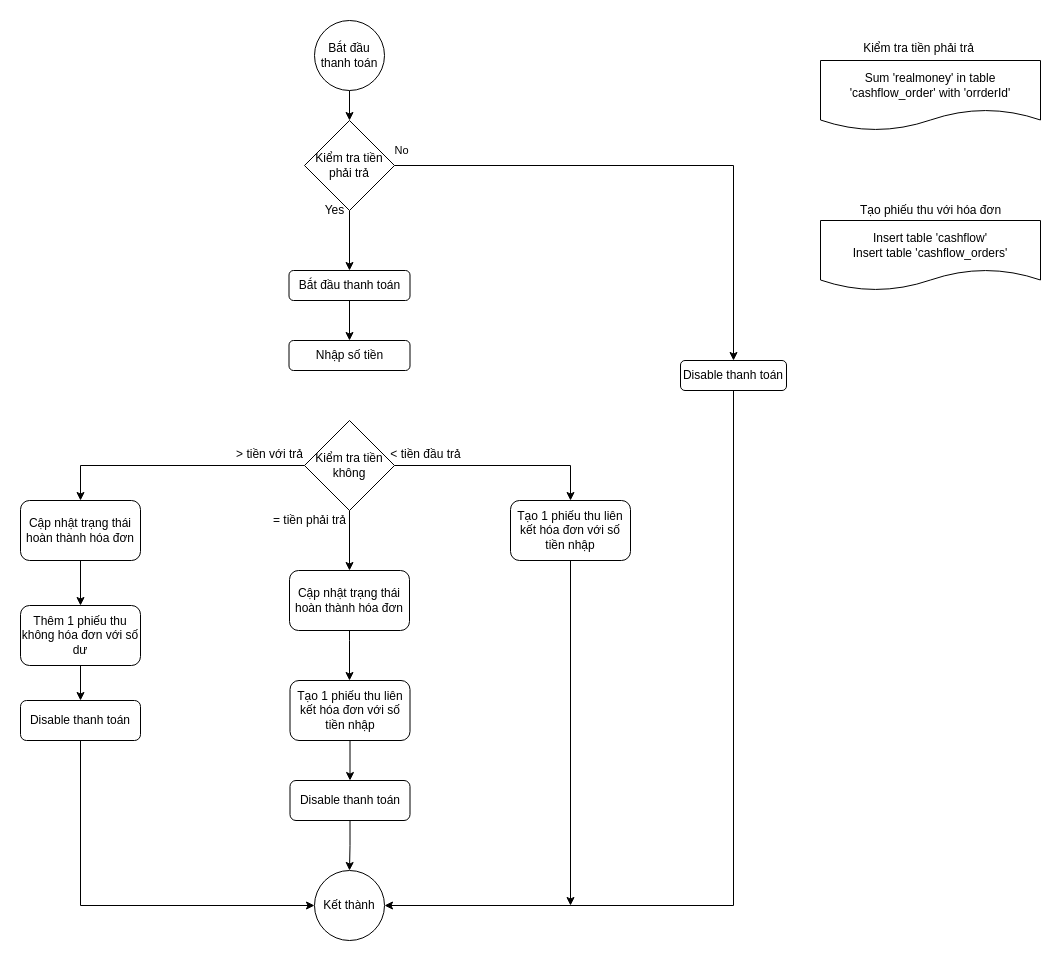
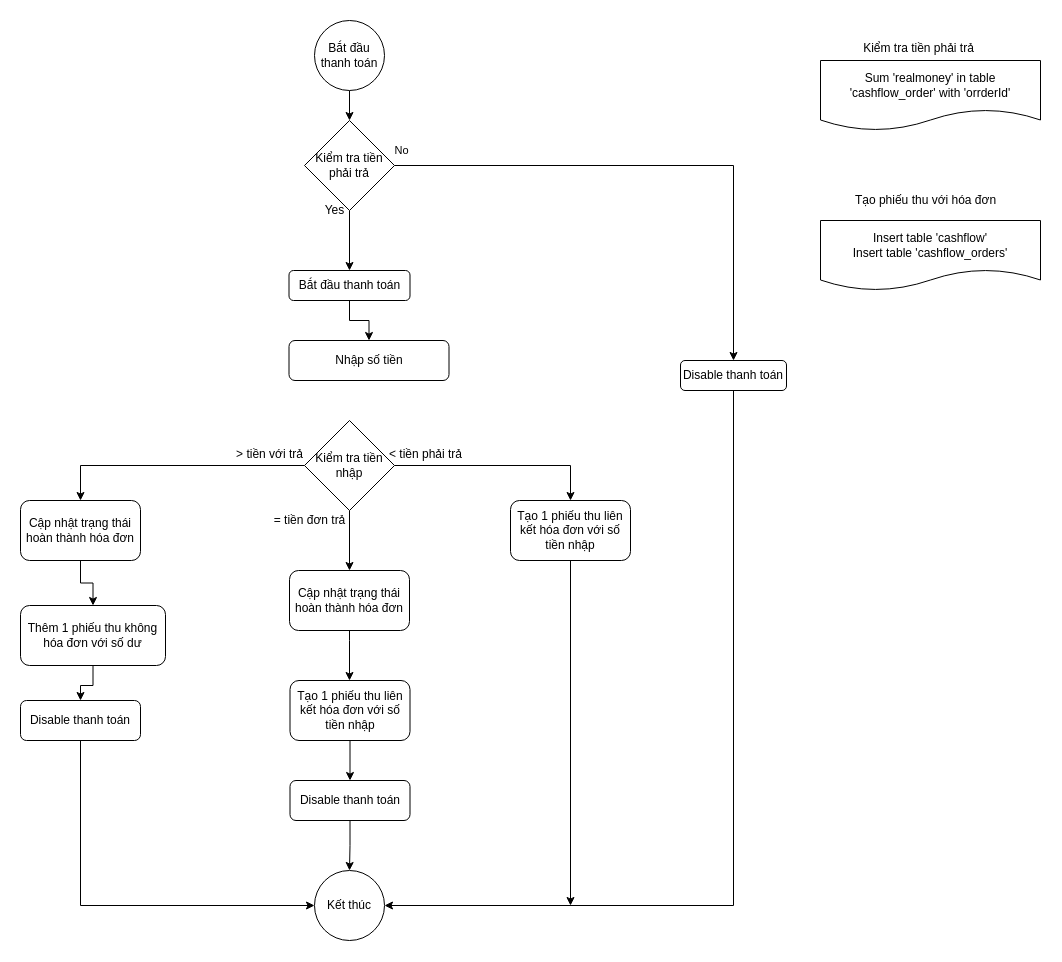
  <mxCell id="0" />
  <mxCell id="1" parent="0" />
  <mxCell id="2" style="edgeStyle=orthogonalEdgeStyle;rounded=0;orthogonalLoop=1;jettySize=auto;html=1;" edge="1" parent="1" source="3" target="9"><mxGeometry relative="1" as="geometry" /></mxCell>
  <mxCell id="3" value="Bắt đầu thanh toán" style="ellipse;whiteSpace=wrap;html=1;aspect=fixed;" vertex="1" parent="1"><mxGeometry x="314" width="70" height="70" as="geometry" y="20" /></mxCell>
  <mxCell id="4" style="edgeStyle=orthogonalEdgeStyle;rounded=0;orthogonalLoop=1;jettySize=auto;html=1;entryX=1;entryY=0.5;entryDx=0;entryDy=0;" edge="1" parent="1" source="5" target="10"><mxGeometry relative="1" as="geometry"><Array as="points"><mxPoint x="733" y="905" /></Array></mxGeometry></mxCell>
  <mxCell id="5" value="Disable thanh toán" style="rounded=1;whiteSpace=wrap;html=1;" vertex="1" parent="1"><mxGeometry x="680" y="360" width="106" height="30" as="geometry" /></mxCell>
  <mxCell id="6" style="edgeStyle=orthogonalEdgeStyle;rounded=0;orthogonalLoop=1;jettySize=auto;html=1;entryX=0.5;entryY=0;entryDx=0;entryDy=0;" edge="1" parent="1" source="9" target="5"><mxGeometry relative="1" as="geometry" /></mxCell>
  <mxCell id="7" value="No" style="edgeLabel;html=1;align=center;verticalAlign=middle;resizable=0;points=[];" vertex="1" connectable="0" parent="6"><mxGeometry x="-0.44" y="-3" relative="1" as="geometry"><mxPoint x="-143.35" y="-18.06" as="offset" /></mxGeometry></mxCell>
  <mxCell id="8" style="edgeStyle=orthogonalEdgeStyle;rounded=0;orthogonalLoop=1;jettySize=auto;html=1;" edge="1" parent="1" source="9" target="12"><mxGeometry relative="1" as="geometry" /></mxCell>
  <mxCell id="9" value="Kiểm tra tiền phải trả" style="rhombus;whiteSpace=wrap;html=1;" vertex="1" parent="1"><mxGeometry x="304" y="120" width="90" height="90" as="geometry" /></mxCell>
- <mxCell id="10" value="Kết thành" style="ellipse;whiteSpace=wrap;html=1;aspect=fixed;" vertex="1" parent="1"><mxGeometry x="314" y="870" width="70" height="70" as="geometry" /></mxCell>
+ <mxCell id="10" value="Kết thúc" style="ellipse;whiteSpace=wrap;html=1;aspect=fixed;" vertex="1" parent="1"><mxGeometry x="314" y="870" width="70" height="70" as="geometry" /></mxCell>
  <mxCell id="11" style="edgeStyle=orthogonalEdgeStyle;rounded=0;orthogonalLoop=1;jettySize=auto;html=1;entryX=0.5;entryY=0;entryDx=0;entryDy=0;" edge="1" parent="1" source="12" target="14"><mxGeometry relative="1" as="geometry" /></mxCell>
  <mxCell id="12" value="Bắt đầu thanh toán" style="rounded=1;whiteSpace=wrap;html=1;" vertex="1" parent="1"><mxGeometry x="288.5" y="270" width="121" height="30" as="geometry" /></mxCell>
  <mxCell id="13" value="Yes" style="text;html=1;align=center;verticalAlign=middle;resizable=0;points=[];autosize=1;" vertex="1" parent="1"><mxGeometry x="314" y="200" width="40" height="20" as="geometry" /></mxCell>
- <mxCell id="14" value="Nhập số tiền" style="rounded=1;whiteSpace=wrap;html=1;" vertex="1" parent="1"><mxGeometry x="288.5" y="340" width="121" height="30" as="geometry" /></mxCell>
+ <mxCell id="14" value="Nhập số tiền" style="rounded=1;whiteSpace=wrap;html=1;" vertex="1" parent="1"><mxGeometry x="288.5" y="340" width="160" height="40" as="geometry" /></mxCell>
  <mxCell id="15" style="edgeStyle=orthogonalEdgeStyle;rounded=0;orthogonalLoop=1;jettySize=auto;html=1;entryX=0.5;entryY=0;entryDx=0;entryDy=0;" edge="1" parent="1" source="18" target="20"><mxGeometry relative="1" as="geometry" /></mxCell>
  <mxCell id="16" style="edgeStyle=orthogonalEdgeStyle;rounded=0;orthogonalLoop=1;jettySize=auto;html=1;" edge="1" parent="1" source="18" target="22"><mxGeometry relative="1" as="geometry" /></mxCell>
  <mxCell id="17" style="edgeStyle=orthogonalEdgeStyle;rounded=0;orthogonalLoop=1;jettySize=auto;html=1;entryX=0.5;entryY=0;entryDx=0;entryDy=0;" edge="1" parent="1" source="18" target="24"><mxGeometry relative="1" as="geometry" /></mxCell>
- <mxCell id="18" value="Kiểm tra tiền không" style="rhombus;whiteSpace=wrap;html=1;" vertex="1" parent="1"><mxGeometry x="304" y="420" width="90" height="90" as="geometry" /></mxCell>
+ <mxCell id="18" value="Kiểm tra tiền nhập" style="rhombus;whiteSpace=wrap;html=1;" vertex="1" parent="1"><mxGeometry x="304" y="420" width="90" height="90" as="geometry" /></mxCell>
  <mxCell id="19" style="edgeStyle=orthogonalEdgeStyle;rounded=0;orthogonalLoop=1;jettySize=auto;html=1;" edge="1" parent="1" source="20" target="26"><mxGeometry relative="1" as="geometry" /></mxCell>
  <mxCell id="20" value="Cập nhật trạng thái hoàn thành hóa đơn" style="rounded=1;whiteSpace=wrap;html=1;" vertex="1" parent="1"><mxGeometry x="20" y="500" width="120" height="60" as="geometry" /></mxCell>
  <mxCell id="21" style="edgeStyle=orthogonalEdgeStyle;rounded=0;orthogonalLoop=1;jettySize=auto;html=1;endArrow=classic;endFill=1;" edge="1" parent="1" source="22" target="39"><mxGeometry relative="1" as="geometry"><Array as="points"><mxPoint x="349" y="640" /><mxPoint x="349" y="640" /></Array></mxGeometry></mxCell>
  <mxCell id="22" value="Cập nhật trạng thái hoàn thành hóa đơn" style="rounded=1;whiteSpace=wrap;html=1;" vertex="1" parent="1"><mxGeometry x="289" y="570" width="120" height="60" as="geometry" /></mxCell>
  <mxCell id="23" style="edgeStyle=orthogonalEdgeStyle;rounded=0;orthogonalLoop=1;jettySize=auto;html=1;endArrow=classic;endFill=1;" edge="1" parent="1" source="24"><mxGeometry relative="1" as="geometry"><mxPoint x="570" y="905" as="targetPoint" /><mxPoint x="570" y="565" as="sourcePoint" /></mxGeometry></mxCell>
  <mxCell id="24" value="Tạo 1 phiếu thu liên kết hóa đơn với số tiền nhập" style="rounded=1;whiteSpace=wrap;html=1;" vertex="1" parent="1"><mxGeometry x="510" y="500" width="120" height="60" as="geometry" /></mxCell>
  <mxCell id="25" style="edgeStyle=orthogonalEdgeStyle;rounded=0;orthogonalLoop=1;jettySize=auto;html=1;" edge="1" parent="1" source="26" target="31"><mxGeometry relative="1" as="geometry" /></mxCell>
- <mxCell id="26" value="Thêm 1 phiếu thu không hóa đơn với số dư" style="rounded=1;whiteSpace=wrap;html=1;" vertex="1" parent="1"><mxGeometry x="20" y="605" width="120" height="60" as="geometry" /></mxCell>
+ <mxCell id="26" value="Thêm 1 phiếu thu không hóa đơn với số dư" style="rounded=1;whiteSpace=wrap;html=1;" vertex="1" parent="1"><mxGeometry x="20" y="605" width="145" height="60" as="geometry" /></mxCell>
  <mxCell id="27" value="&amp;gt; tiền với trả" style="text;html=1;align=center;verticalAlign=middle;resizable=0;points=[];autosize=1;" vertex="1" parent="1"><mxGeometry x="224" y="444" width="90" height="20" as="geometry" /></mxCell>
- <mxCell id="28" value="= tiền phải trả" style="text;html=1;align=center;verticalAlign=middle;resizable=0;points=[];autosize=1;" vertex="1" parent="1"><mxGeometry x="264" y="510" width="90" height="20" as="geometry" /></mxCell>
- <mxCell id="29" value="&amp;lt; tiền đầu trả" style="text;html=1;align=center;verticalAlign=middle;resizable=0;points=[];autosize=1;" vertex="1" parent="1"><mxGeometry x="380" y="444" width="90" height="20" as="geometry" /></mxCell>
+ <mxCell id="28" value="= tiền đơn trả" style="text;html=1;align=center;verticalAlign=middle;resizable=0;points=[];autosize=1;" vertex="1" parent="1"><mxGeometry x="264" y="510" width="90" height="20" as="geometry" /></mxCell>
+ <mxCell id="29" value="&amp;lt; tiền phải trả" style="text;html=1;align=center;verticalAlign=middle;resizable=0;points=[];autosize=1;" vertex="1" parent="1"><mxGeometry x="380" y="444" width="90" height="20" as="geometry" /></mxCell>
  <mxCell id="30" style="edgeStyle=orthogonalEdgeStyle;rounded=0;orthogonalLoop=1;jettySize=auto;html=1;entryX=0;entryY=0.5;entryDx=0;entryDy=0;" edge="1" parent="1" source="31" target="10"><mxGeometry relative="1" as="geometry"><Array as="points"><mxPoint x="80" y="905" /></Array></mxGeometry></mxCell>
  <mxCell id="31" value="Disable thanh toán" style="rounded=1;whiteSpace=wrap;html=1;" vertex="1" parent="1"><mxGeometry x="20" y="700" width="120" height="40" as="geometry" /></mxCell>
  <mxCell id="32" style="edgeStyle=orthogonalEdgeStyle;rounded=0;orthogonalLoop=1;jettySize=auto;html=1;endArrow=classic;endFill=1;" edge="1" parent="1" source="33" target="10"><mxGeometry relative="1" as="geometry"><Array as="points"><mxPoint x="349" y="845" /></Array></mxGeometry></mxCell>
  <mxCell id="33" value="Disable thanh toán" style="rounded=1;whiteSpace=wrap;html=1;" vertex="1" parent="1"><mxGeometry x="289.5" y="780" width="120" height="40" as="geometry" /></mxCell>
  <mxCell id="34" value="Sum 'realmoney' in table 'cashflow_order' with 'orrderId'" style="shape=document;whiteSpace=wrap;html=1;boundedLbl=1;" vertex="1" parent="1"><mxGeometry x="820" y="60" width="220" height="70" as="geometry" /></mxCell>
  <mxCell id="35" value="Kiểm tra tiền phải trả" style="text;html=1;align=center;verticalAlign=middle;resizable=0;points=[];autosize=1;" vertex="1" parent="1"><mxGeometry x="853" y="38" width="130" height="20" as="geometry" /></mxCell>
  <mxCell id="36" value="Insert table 'cashflow'&lt;br&gt;Insert table 'cashflow_orders'" style="shape=document;whiteSpace=wrap;html=1;boundedLbl=1;" vertex="1" parent="1"><mxGeometry x="820" y="220" width="220" height="70" as="geometry" /></mxCell>
- <mxCell id="37" value="Tạo phiếu thu với hóa đơn" style="text;html=1;align=center;verticalAlign=middle;resizable=0;points=[];autosize=1;" vertex="1" parent="1"><mxGeometry x="850" y="200" width="160" height="20" as="geometry" /></mxCell>
+ <mxCell id="37" value="Tạo phiếu thu với hóa đơn" style="text;html=1;align=center;verticalAlign=middle;resizable=0;points=[];autosize=1;" vertex="1" parent="1"><mxGeometry x="845" y="190" width="160" height="20" as="geometry" /></mxCell>
  <mxCell id="38" style="edgeStyle=orthogonalEdgeStyle;rounded=0;orthogonalLoop=1;jettySize=auto;html=1;endArrow=classic;endFill=1;" edge="1" parent="1" source="39" target="33"><mxGeometry relative="1" as="geometry" /></mxCell>
  <mxCell id="39" value="Tạo 1 phiếu thu liên kết hóa đơn với số tiền nhập" style="rounded=1;whiteSpace=wrap;html=1;" vertex="1" parent="1"><mxGeometry x="289.5" y="680" width="120" height="60" as="geometry" /></mxCell>
